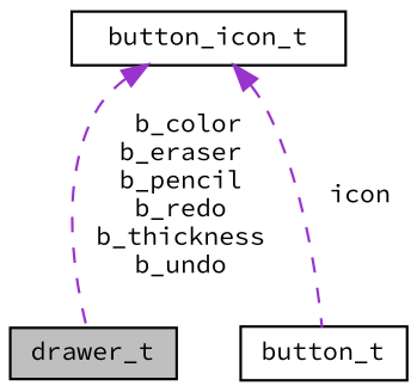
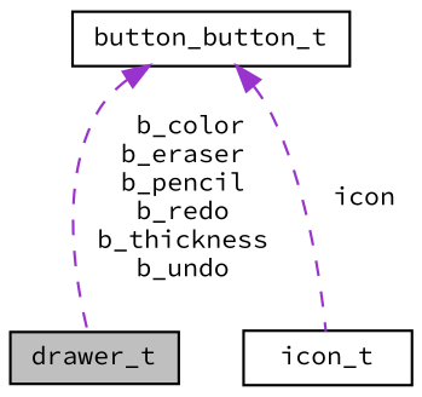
  digraph {
    fontname="Source Code Pro"
    node [color=black fillcolor=white fontname="Source Code Pro" fontsize=10 shape=record style=filled]
    edge [color=darkorchid3 dir=back fontname="Source Code Pro" fontsize=10 labelfontname=Helvetica labelfontsize=10 style=dashed]
    n1 [fillcolor=grey75 fontcolor=black height=0.2 label=drawer_t width=0.4]
-   n2 [height=0.2 label=button_t width=0.4]
-   n3 [height=0.2 label=button_icon_t width=0.4]
+   n2 [height=0.2 label=icon_t width=0.4]
+   n3 [height=0.2 label=button_button_t width=0.4]
    n3 -> n1 [label=" b_color\nb_eraser\nb_pencil\nb_redo\nb_thickness\nb_undo"]
    n3 -> n2 [label=" icon"]
  }
